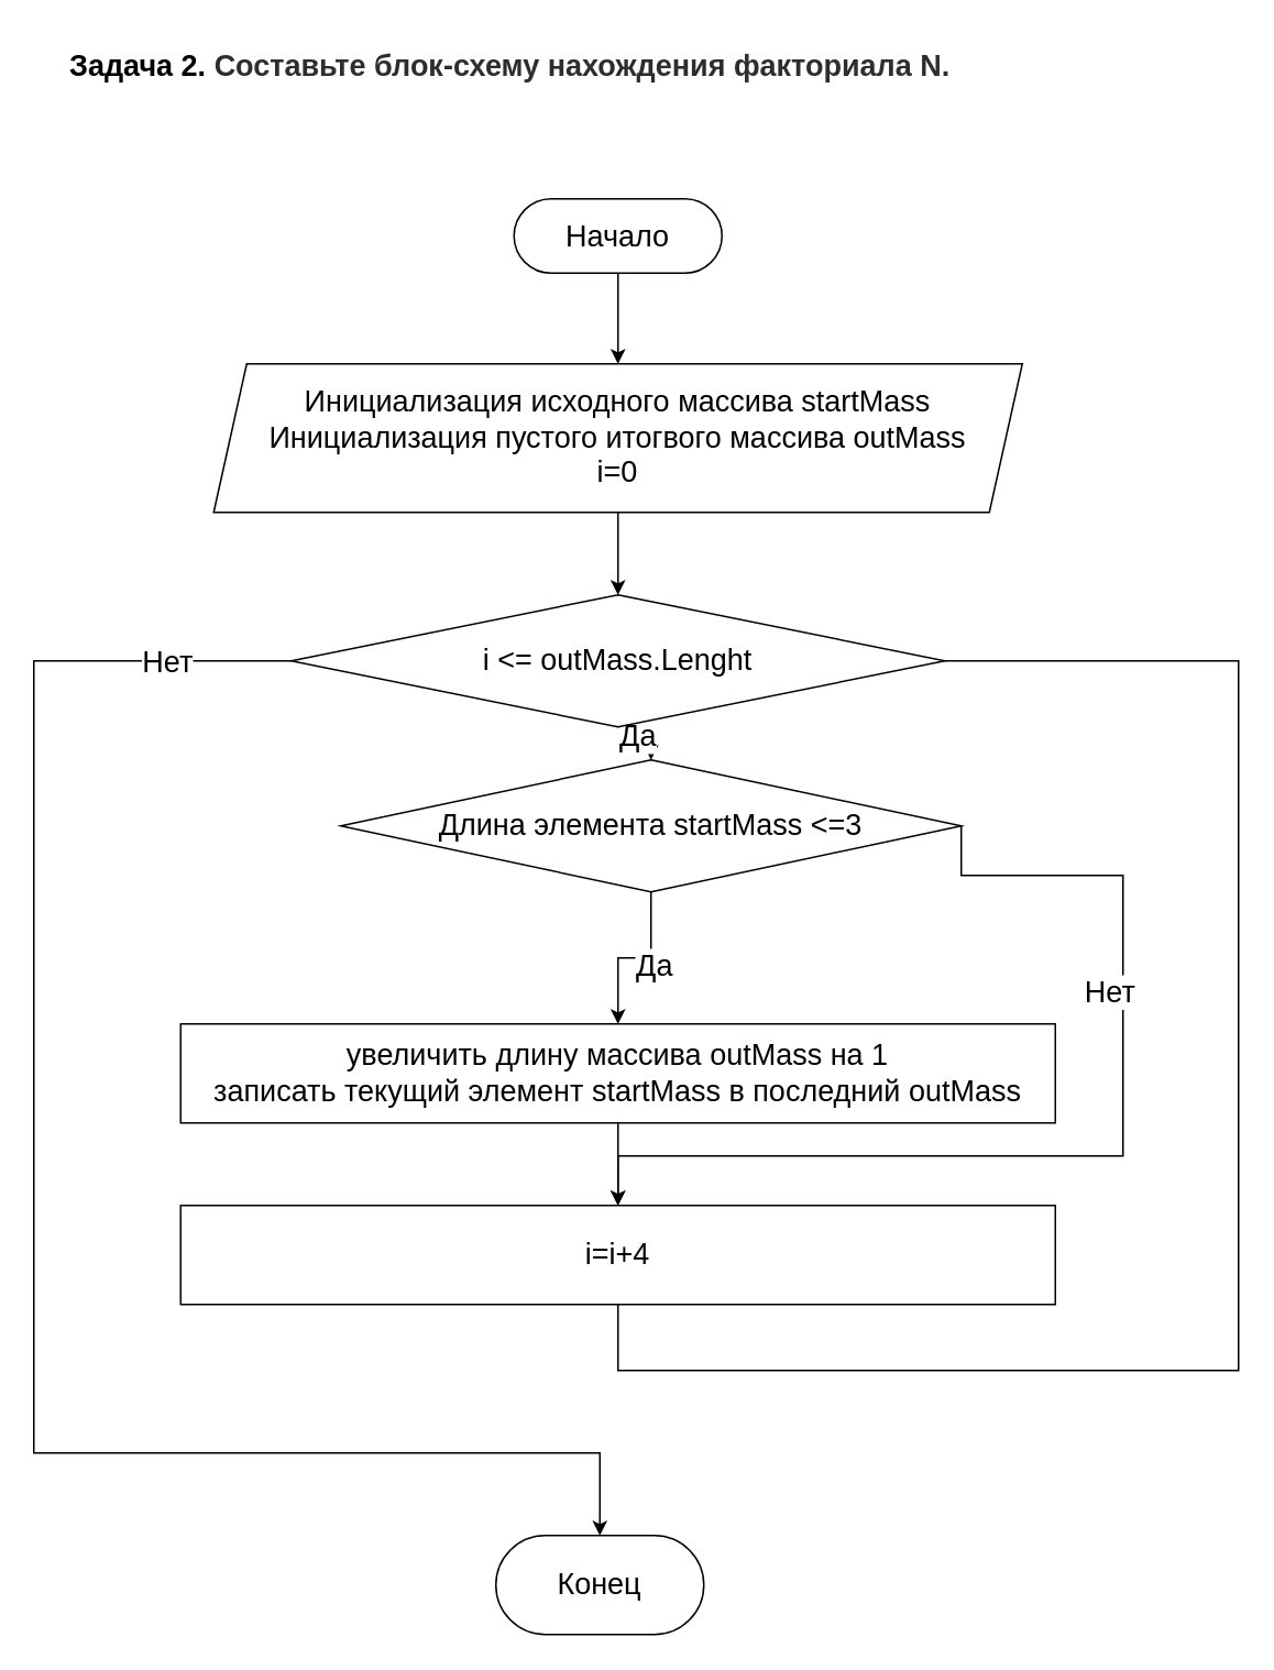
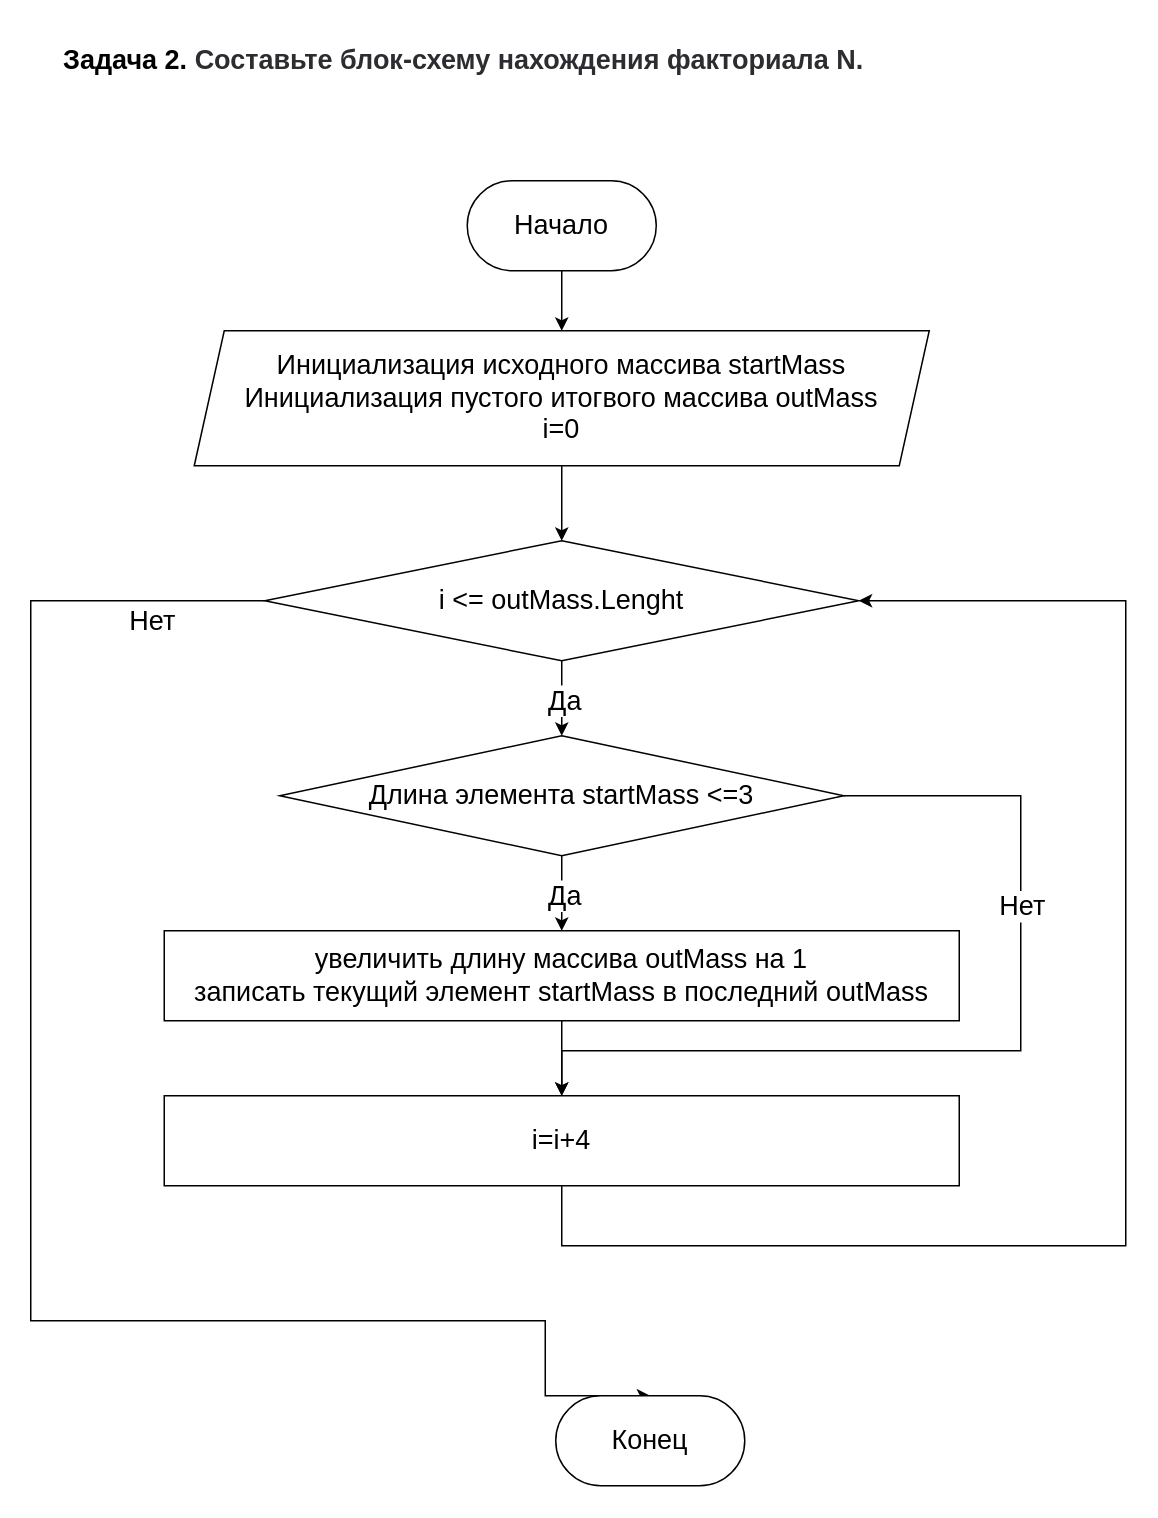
  <mxCell id="0" />
  <mxCell id="1" parent="0" />
  <mxCell id="2" value="&lt;font style=&quot;font-size: 18px;&quot;&gt;&lt;font style=&quot;&quot;&gt;Задача 2.&amp;nbsp;&lt;/font&gt;&lt;span style=&quot;color: rgb(44, 45, 48); background-color: rgb(255, 255, 255);&quot;&gt;Составьте блок-схему нахождения факториала N.&lt;/span&gt;&lt;/font&gt;" style="text;html=1;align=left;verticalAlign=middle;resizable=0;points=[];autosize=1;strokeColor=none;fillColor=none;fontStyle=1" parent="1" vertex="1"><mxGeometry x="40" y="20" width="560" height="40" as="geometry" /></mxCell>
  <mxCell id="3" style="edgeStyle=orthogonalEdgeStyle;rounded=0;orthogonalLoop=1;jettySize=auto;html=1;entryX=0.5;entryY=0;entryDx=0;entryDy=0;fontSize=18;" parent="1" source="4" target="14" edge="1"><mxGeometry relative="1" as="geometry"><mxPoint x="374" y="248" as="targetPoint" /></mxGeometry></mxCell>
- <mxCell id="4" value="&lt;font style=&quot;font-size: 18px;&quot;&gt;Начало&lt;/font&gt;" style="rounded=1;whiteSpace=wrap;html=1;arcSize=50;" parent="1" vertex="1"><mxGeometry x="311" y="120" width="126" height="45" as="geometry" /></mxCell>
+ <mxCell id="4" value="&lt;font style=&quot;font-size: 18px;&quot;&gt;Начало&lt;/font&gt;" style="rounded=1;whiteSpace=wrap;html=1;arcSize=50;" parent="1" vertex="1"><mxGeometry x="311" y="120" width="126" height="60" as="geometry" /></mxCell>
  <mxCell id="5" style="edgeStyle=orthogonalEdgeStyle;rounded=0;orthogonalLoop=1;jettySize=auto;html=1;exitX=0.5;exitY=1;exitDx=0;exitDy=0;entryX=0.5;entryY=0;entryDx=0;entryDy=0;fontFamily=Helvetica;fontSize=18;" parent="1" source="14" target="12" edge="1"><mxGeometry relative="1" as="geometry"><mxPoint x="374" y="320" as="sourcePoint" /></mxGeometry></mxCell>
  <mxCell id="6" style="edgeStyle=orthogonalEdgeStyle;rounded=0;orthogonalLoop=1;jettySize=auto;html=1;exitX=0.5;exitY=1;exitDx=0;exitDy=0;entryX=0.5;entryY=0;entryDx=0;entryDy=0;" edge="1" parent="1" source="7" target="18"><mxGeometry relative="1" as="geometry" /></mxCell>
  <mxCell id="7" value="увеличить длину массива outMass на 1&lt;br&gt;записать текущий элемент startMass в последний outMass" style="rounded=0;whiteSpace=wrap;html=1;fontSize=18;" parent="1" vertex="1"><mxGeometry x="109" y="620" width="530" height="60" as="geometry" /></mxCell>
  <mxCell id="8" style="edgeStyle=orthogonalEdgeStyle;rounded=0;orthogonalLoop=1;jettySize=auto;html=1;entryX=0.5;entryY=0;entryDx=0;entryDy=0;fontFamily=Helvetica;fontSize=18;" parent="1" source="12" target="13" edge="1"><mxGeometry relative="1" as="geometry"><Array as="points"><mxPoint x="20" y="400" /><mxPoint x="20" y="880" /><mxPoint x="363" y="880" /></Array><mxPoint x="303" y="930" as="targetPoint" /></mxGeometry></mxCell>
  <mxCell id="9" value="Нет" style="edgeLabel;html=1;align=center;verticalAlign=middle;resizable=0;points=[];fontSize=18;fontFamily=Helvetica;" parent="8" vertex="1" connectable="0"><mxGeometry x="-0.617" y="2" relative="1" as="geometry"><mxPoint x="78" y="-41" as="offset" /></mxGeometry></mxCell>
  <mxCell id="10" style="edgeStyle=orthogonalEdgeStyle;rounded=0;orthogonalLoop=1;jettySize=auto;html=1;exitX=0.5;exitY=1;exitDx=0;exitDy=0;entryX=0.5;entryY=0;entryDx=0;entryDy=0;fontFamily=Helvetica;fontSize=18;" parent="1" source="12" target="15" edge="1"><mxGeometry relative="1" as="geometry"><Array as="points" /></mxGeometry></mxCell>
  <mxCell id="11" value="Да" style="edgeLabel;html=1;align=center;verticalAlign=middle;resizable=0;points=[];fontSize=18;fontFamily=Helvetica;" parent="10" vertex="1" connectable="0"><mxGeometry x="-0.307" y="4" relative="1" as="geometry"><mxPoint x="-3" y="9" as="offset" /></mxGeometry></mxCell>
  <mxCell id="12" value="i &amp;lt;= outMass.Lenght" style="rhombus;whiteSpace=wrap;html=1;fontFamily=Helvetica;fontSize=18;" parent="1" vertex="1"><mxGeometry x="176" y="360" width="396" height="80" as="geometry" /></mxCell>
- <mxCell id="13" value="&lt;font style=&quot;font-size: 18px;&quot;&gt;Конец&lt;/font&gt;" style="rounded=1;whiteSpace=wrap;html=1;arcSize=50;" parent="1" vertex="1"><mxGeometry x="300" y="930" width="126" height="60" as="geometry" /></mxCell>
+ <mxCell id="13" value="&lt;font style=&quot;font-size: 18px;&quot;&gt;Конец&lt;/font&gt;" style="rounded=1;whiteSpace=wrap;html=1;arcSize=50;" parent="1" vertex="1"><mxGeometry x="370" y="930" width="126" height="60" as="geometry" /></mxCell>
  <mxCell id="14" value="Инициализация исходного массива startMass&lt;br&gt;Инициализация пустого итогвого массива outMass&lt;br&gt;i=0" style="shape=parallelogram;perimeter=parallelogramPerimeter;whiteSpace=wrap;html=1;fixedSize=1;fontSize=18;" vertex="1" parent="1"><mxGeometry x="129" y="220" width="490" height="90" as="geometry" /></mxCell>
- <mxCell id="15" value="Длина элемента startMass &amp;lt;=3" style="rhombus;whiteSpace=wrap;html=1;fontFamily=Helvetica;fontSize=18;" vertex="1" parent="1"><mxGeometry x="206" y="460" width="376" height="80" as="geometry" /></mxCell>
+ <mxCell id="15" value="Длина элемента startMass &amp;lt;=3" style="rhombus;whiteSpace=wrap;html=1;fontFamily=Helvetica;fontSize=18;" vertex="1" parent="1"><mxGeometry x="186" y="490" width="376" height="80" as="geometry" /></mxCell>
  <mxCell id="16" style="edgeStyle=orthogonalEdgeStyle;rounded=0;orthogonalLoop=1;jettySize=auto;html=1;exitX=0.5;exitY=1;exitDx=0;exitDy=0;entryX=0.5;entryY=0;entryDx=0;entryDy=0;fontFamily=Helvetica;fontSize=18;" edge="1" parent="1" source="15" target="7"><mxGeometry relative="1" as="geometry"><Array as="points" /><mxPoint x="374" y="440" as="sourcePoint" /><mxPoint x="374" y="490" as="targetPoint" /></mxGeometry></mxCell>
  <mxCell id="17" value="Да" style="edgeLabel;html=1;align=center;verticalAlign=middle;resizable=0;points=[];fontSize=18;fontFamily=Helvetica;" vertex="1" connectable="0" parent="16"><mxGeometry x="-0.307" y="4" relative="1" as="geometry"><mxPoint x="-3" y="9" as="offset" /></mxGeometry></mxCell>
  <mxCell id="18" value="i=i+4" style="rounded=0;whiteSpace=wrap;html=1;fontSize=18;" vertex="1" parent="1"><mxGeometry x="109" y="730" width="530" height="60" as="geometry" /></mxCell>
  <mxCell id="19" style="edgeStyle=orthogonalEdgeStyle;rounded=0;orthogonalLoop=1;jettySize=auto;html=1;entryX=0.5;entryY=0;entryDx=0;entryDy=0;fontFamily=Helvetica;fontSize=18;exitX=1;exitY=0.5;exitDx=0;exitDy=0;" edge="1" parent="1" source="15" target="18"><mxGeometry relative="1" as="geometry"><Array as="points"><mxPoint x="680" y="530" /><mxPoint x="680" y="700" /><mxPoint x="374" y="700" /></Array><mxPoint x="176" y="400" as="sourcePoint" /><mxPoint x="303" y="930" as="targetPoint" /></mxGeometry></mxCell>
  <mxCell id="20" value="Нет" style="edgeLabel;html=1;align=center;verticalAlign=middle;resizable=0;points=[];fontSize=18;fontFamily=Helvetica;" vertex="1" connectable="0" parent="19"><mxGeometry x="-0.617" y="2" relative="1" as="geometry"><mxPoint x="-2" y="72" as="offset" /></mxGeometry></mxCell>
- <mxCell id="21" style="edgeStyle=orthogonalEdgeStyle;rounded=0;orthogonalLoop=1;jettySize=auto;html=1;entryX=1;entryY=0.5;entryDx=0;entryDy=0;fontFamily=Helvetica;fontSize=18;exitX=0.5;exitY=1;exitDx=0;exitDy=0;endArrow=none;" edge="1" parent="1" source="18" target="12"><mxGeometry relative="1" as="geometry"><Array as="points"><mxPoint x="374" y="830" /><mxPoint x="750" y="830" /><mxPoint x="750" y="400" /></Array><mxPoint x="880" y="820" as="sourcePoint" /><mxPoint x="1063" y="730" as="targetPoint" /></mxGeometry></mxCell>
+ <mxCell id="21" style="edgeStyle=orthogonalEdgeStyle;rounded=0;orthogonalLoop=1;jettySize=auto;html=1;entryX=1;entryY=0.5;entryDx=0;entryDy=0;fontFamily=Helvetica;fontSize=18;exitX=0.5;exitY=1;exitDx=0;exitDy=0;" edge="1" parent="1" source="18" target="12"><mxGeometry relative="1" as="geometry"><Array as="points"><mxPoint x="374" y="830" /><mxPoint x="750" y="830" /><mxPoint x="750" y="400" /></Array><mxPoint x="880" y="820" as="sourcePoint" /><mxPoint x="1063" y="730" as="targetPoint" /></mxGeometry></mxCell>
